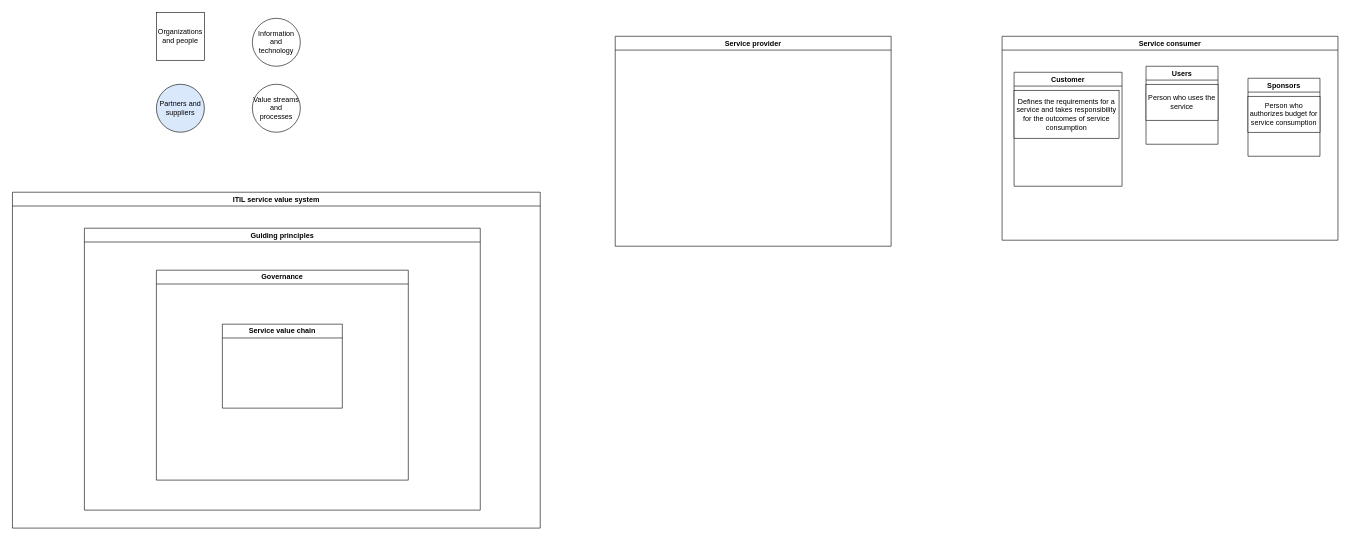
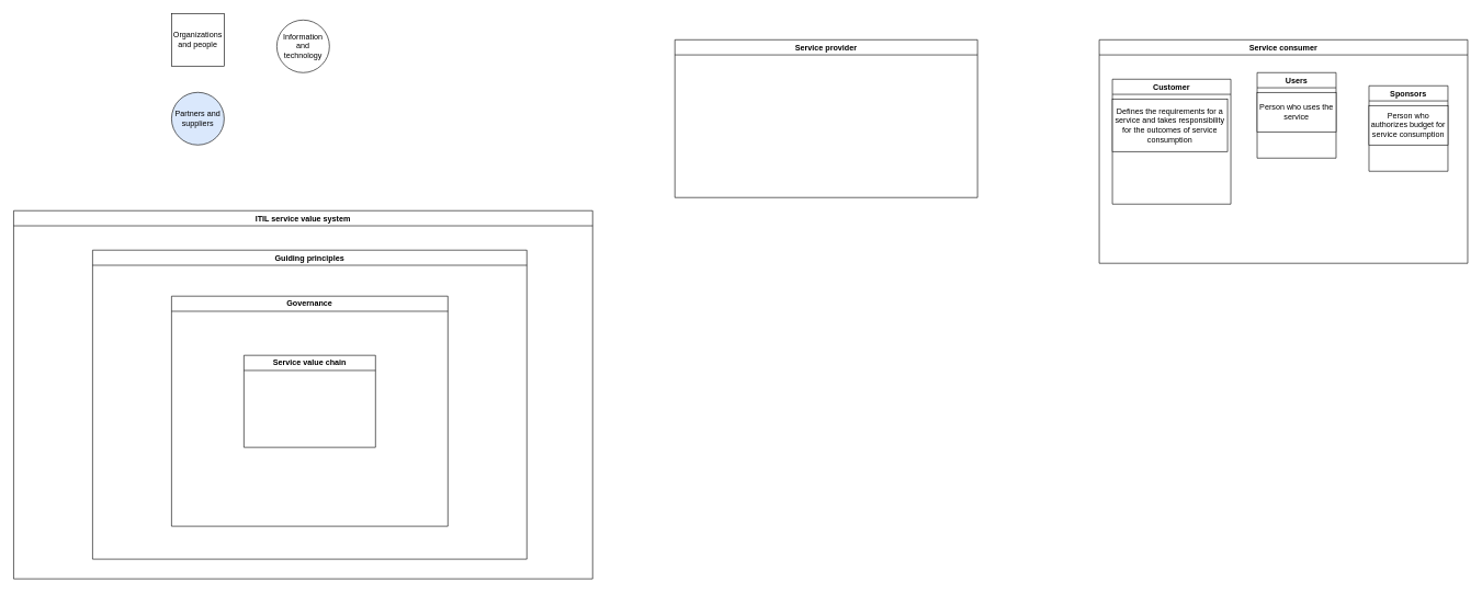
  <mxCell id="0" />
  <mxCell id="1" parent="0" />
  <mxCell id="2" value="ITIL service value system" style="swimlane;whiteSpace=wrap;html=1;" vertex="1" parent="1"><mxGeometry x="20" y="320" width="880" height="560" as="geometry" /></mxCell>
  <mxCell id="3" value="Guiding principles" style="swimlane;whiteSpace=wrap;html=1;" vertex="1" parent="2"><mxGeometry x="120" y="60" width="660" height="470" as="geometry" /></mxCell>
  <mxCell id="4" value="Governance" style="swimlane;whiteSpace=wrap;html=1;" vertex="1" parent="3"><mxGeometry x="120" y="70" width="420" height="350" as="geometry" /></mxCell>
  <mxCell id="5" value="Service value chain" style="swimlane;whiteSpace=wrap;html=1;" vertex="1" parent="4"><mxGeometry x="110" y="90" width="200" height="140" as="geometry" /></mxCell>
  <mxCell id="6" value="Organizations and people" style="whiteSpace=wrap;html=1;aspect=fixed;rounded=0;" vertex="1" parent="1"><mxGeometry x="260" width="80" height="80" as="geometry" y="20" /></mxCell>
  <mxCell id="7" value="Information and technology" style="ellipse;whiteSpace=wrap;html=1;aspect=fixed;" vertex="1" parent="1"><mxGeometry x="420" y="30" width="80" height="80" as="geometry" /></mxCell>
  <mxCell id="8" value="Partners and suppliers" style="ellipse;whiteSpace=wrap;html=1;aspect=fixed;fillColor=#dae8fc;" vertex="1" parent="1"><mxGeometry x="260" y="140" width="80" height="80" as="geometry" /></mxCell>
- <mxCell id="9" value="Value streams and processes" style="ellipse;whiteSpace=wrap;html=1;aspect=fixed;" vertex="1" parent="1"><mxGeometry x="420" y="140" width="80" height="80" as="geometry" /></mxCell>
- <mxCell id="10" value="Service provider" style="swimlane;whiteSpace=wrap;html=1;" vertex="1" parent="1"><mxGeometry x="1025" y="60" width="460" height="350" as="geometry" /></mxCell>
+ <mxCell id="10" value="Service provider" style="swimlane;whiteSpace=wrap;html=1;" vertex="1" parent="1"><mxGeometry x="1025" y="60" width="460" height="240" as="geometry" /></mxCell>
  <mxCell id="11" value="Service consumer" style="swimlane;whiteSpace=wrap;html=1;" vertex="1" parent="1"><mxGeometry x="1670" y="60" width="560" height="340" as="geometry" /></mxCell>
  <mxCell id="12" value="Customer" style="swimlane;whiteSpace=wrap;html=1;" vertex="1" parent="11"><mxGeometry x="20" y="60" width="180" height="190" as="geometry" /></mxCell>
  <mxCell id="13" value="Defines the requirements for a service and takes responsibility for the outcomes of service consumption" style="rounded=0;whiteSpace=wrap;html=1;" vertex="1" parent="12"><mxGeometry y="30" width="175" height="80" as="geometry" /></mxCell>
  <mxCell id="14" value="Users" style="swimlane;whiteSpace=wrap;html=1;" vertex="1" parent="11"><mxGeometry x="240" y="50" width="120" height="130" as="geometry" /></mxCell>
  <mxCell id="15" value="Person who uses the service" style="rounded=0;whiteSpace=wrap;html=1;" vertex="1" parent="14"><mxGeometry y="30" width="120" height="60" as="geometry" /></mxCell>
  <mxCell id="16" value="Sponsors" style="swimlane;whiteSpace=wrap;html=1;" vertex="1" parent="11"><mxGeometry x="410" y="70" width="120" height="130" as="geometry" /></mxCell>
  <mxCell id="17" value="Person who authorizes budget for service consumption" style="rounded=0;whiteSpace=wrap;html=1;" vertex="1" parent="16"><mxGeometry y="30" width="120" height="60" as="geometry" /></mxCell>
